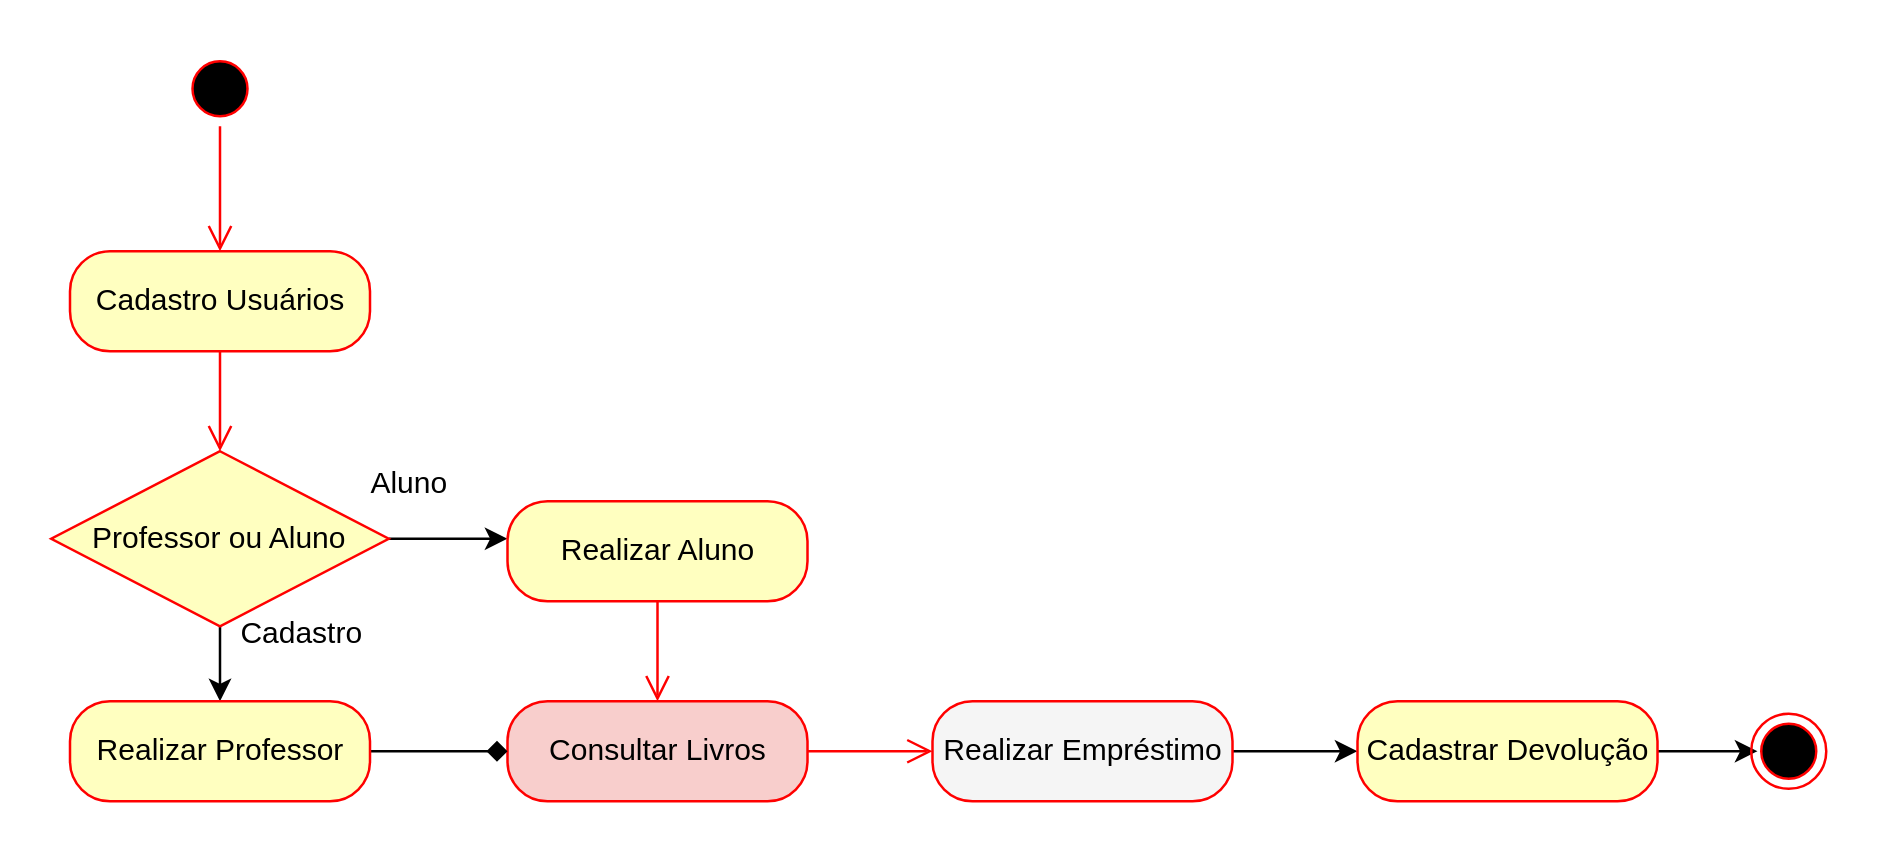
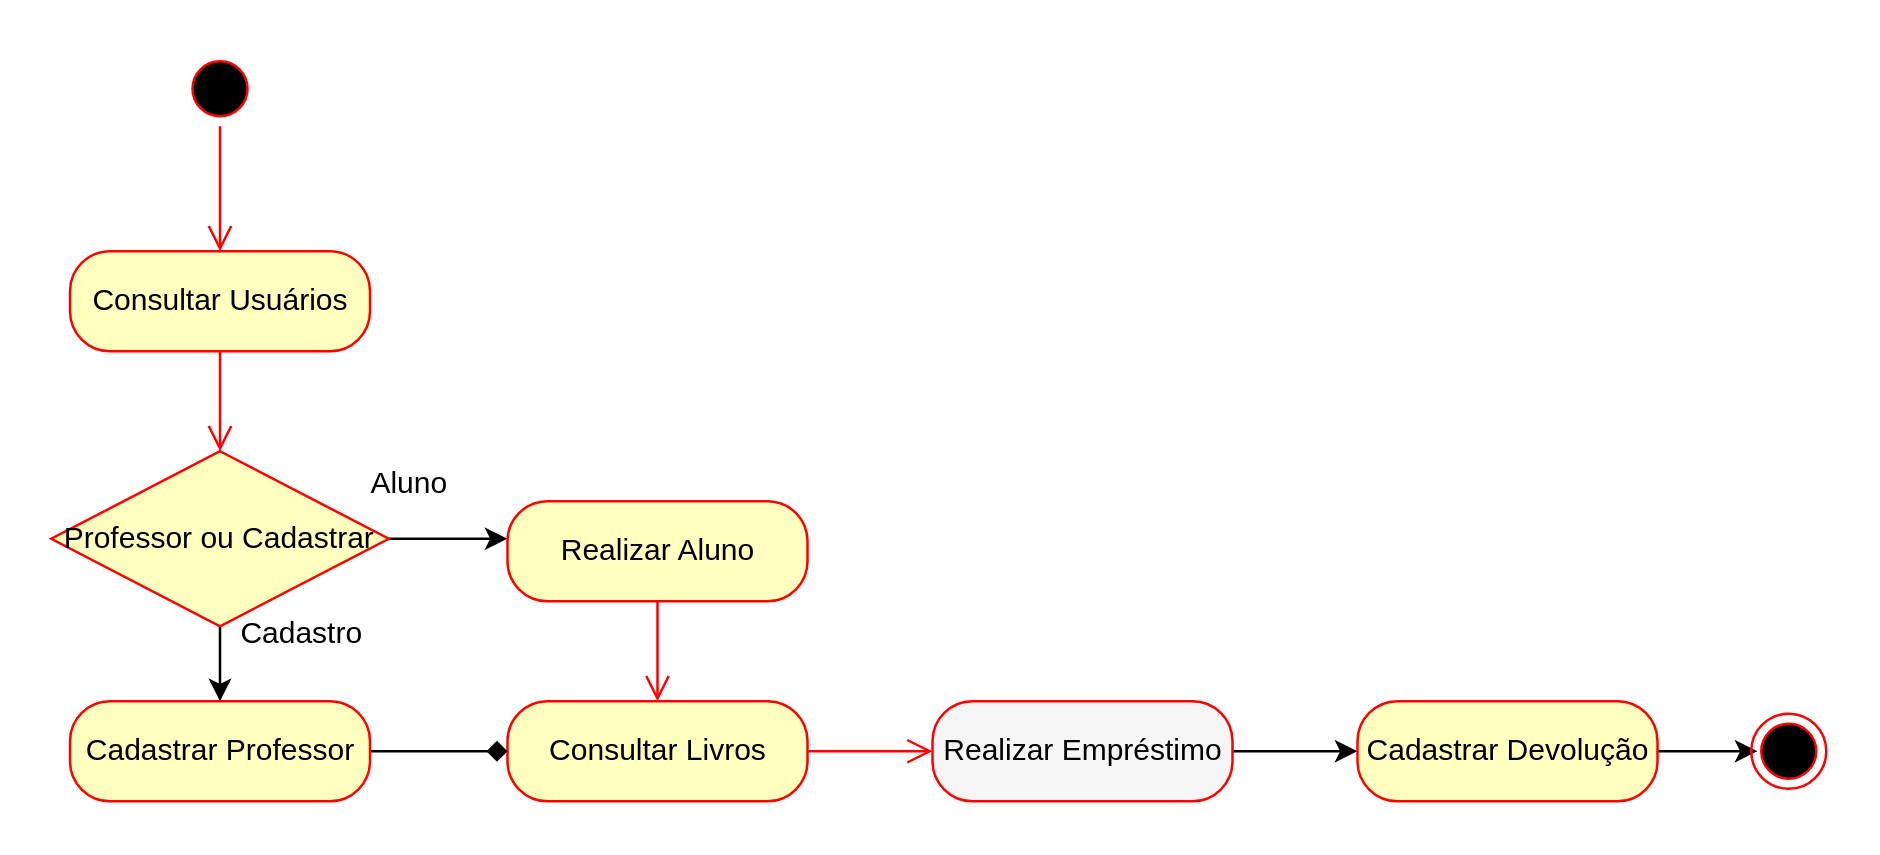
  <mxCell id="0" />
  <mxCell id="1" parent="0" />
  <mxCell id="2" value="" style="ellipse;html=1;shape=startState;fillColor=#000000;strokeColor=#ff0000;" parent="1" vertex="1"><mxGeometry x="72.5" width="30" height="30" as="geometry" y="20" /></mxCell>
  <mxCell id="3" value="" style="edgeStyle=orthogonalEdgeStyle;html=1;verticalAlign=bottom;endArrow=open;endSize=8;strokeColor=#ff0000;rounded=0;" parent="1" source="2" edge="1"><mxGeometry relative="1" as="geometry"><mxPoint x="87.5" y="100" as="targetPoint" /></mxGeometry></mxCell>
  <mxCell id="4" style="edgeStyle=orthogonalEdgeStyle;rounded=0;orthogonalLoop=1;jettySize=auto;html=1;" edge="1" parent="1" source="6"><mxGeometry relative="1" as="geometry"><mxPoint x="202.5" y="215" as="targetPoint" /></mxGeometry></mxCell>
  <mxCell id="5" style="edgeStyle=orthogonalEdgeStyle;rounded=0;orthogonalLoop=1;jettySize=auto;html=1;" edge="1" parent="1" source="6"><mxGeometry relative="1" as="geometry"><mxPoint x="87.5" y="280" as="targetPoint" /></mxGeometry></mxCell>
- <mxCell id="6" value="Professor ou Aluno" style="rhombus;whiteSpace=wrap;html=1;fontColor=#000000;fillColor=#ffffc0;strokeColor=#ff0000;" vertex="1" parent="1"><mxGeometry y="180" width="135" height="70" as="geometry" x="20" /></mxCell>
- <mxCell id="7" value="Cadastro Usuários" style="rounded=1;whiteSpace=wrap;html=1;arcSize=40;fontColor=#000000;fillColor=#ffffc0;strokeColor=#ff0000;" vertex="1" parent="1"><mxGeometry x="27.5" y="100" width="120" height="40" as="geometry" /></mxCell>
+ <mxCell id="6" value="Professor ou Cadastrar" style="rhombus;whiteSpace=wrap;html=1;fontColor=#000000;fillColor=#ffffc0;strokeColor=#ff0000;" vertex="1" parent="1"><mxGeometry y="180" width="135" height="70" as="geometry" x="20" /></mxCell>
+ <mxCell id="7" value="Consultar Usuários" style="rounded=1;whiteSpace=wrap;html=1;arcSize=40;fontColor=#000000;fillColor=#ffffc0;strokeColor=#ff0000;" vertex="1" parent="1"><mxGeometry x="27.5" y="100" width="120" height="40" as="geometry" /></mxCell>
  <mxCell id="8" value="" style="edgeStyle=orthogonalEdgeStyle;html=1;verticalAlign=bottom;endArrow=open;endSize=8;strokeColor=#ff0000;rounded=0;" edge="1" source="7" parent="1"><mxGeometry relative="1" as="geometry"><mxPoint x="87.5" y="180" as="targetPoint" /></mxGeometry></mxCell>
  <mxCell id="9" value="Aluno" style="text;html=1;align=center;verticalAlign=middle;resizable=0;points=[];autosize=1;strokeColor=none;fillColor=none;" vertex="1" parent="1"><mxGeometry x="137.5" y="178" width="50" height="30" as="geometry" /></mxCell>
  <mxCell id="10" value="Cadastro" style="text;html=1;align=center;verticalAlign=middle;resizable=0;points=[];autosize=1;strokeColor=none;fillColor=none;" vertex="1" parent="1"><mxGeometry x="85" y="238" width="70" height="30" as="geometry" /></mxCell>
  <mxCell id="11" value="Realizar Aluno" style="rounded=1;whiteSpace=wrap;html=1;arcSize=40;fontColor=#000000;fillColor=#ffffc0;strokeColor=#ff0000;" vertex="1" parent="1"><mxGeometry x="202.5" y="200" width="120" height="40" as="geometry" /></mxCell>
  <mxCell id="12" value="" style="edgeStyle=orthogonalEdgeStyle;html=1;verticalAlign=bottom;endArrow=open;endSize=8;strokeColor=#ff0000;rounded=0;" edge="1" source="11" parent="1"><mxGeometry relative="1" as="geometry"><mxPoint x="262.5" y="280" as="targetPoint" /></mxGeometry></mxCell>
- <mxCell id="13" value="Consultar Livros" style="rounded=1;whiteSpace=wrap;html=1;arcSize=40;fontColor=#000000;fillColor=#f8cecc;strokeColor=#ff0000;" vertex="1" parent="1"><mxGeometry x="202.5" y="280" width="120" height="40" as="geometry" /></mxCell>
+ <mxCell id="13" value="Consultar Livros" style="rounded=1;whiteSpace=wrap;html=1;arcSize=40;fontColor=#000000;fillColor=#ffffc0;strokeColor=#ff0000;" vertex="1" parent="1"><mxGeometry x="202.5" y="280" width="120" height="40" as="geometry" /></mxCell>
  <mxCell id="14" value="" style="edgeStyle=orthogonalEdgeStyle;html=1;verticalAlign=bottom;endArrow=open;endSize=8;strokeColor=#ff0000;rounded=0;" edge="1" source="13" parent="1"><mxGeometry relative="1" as="geometry"><mxPoint x="372.5" y="300" as="targetPoint" /></mxGeometry></mxCell>
  <mxCell id="15" style="edgeStyle=orthogonalEdgeStyle;rounded=0;orthogonalLoop=1;jettySize=auto;html=1;entryX=0;entryY=0.5;entryDx=0;entryDy=0;endArrow=diamond;" edge="1" parent="1" source="16" target="13"><mxGeometry relative="1" as="geometry" /></mxCell>
- <mxCell id="16" value="Realizar Professor" style="rounded=1;whiteSpace=wrap;html=1;arcSize=40;fontColor=#000000;fillColor=#ffffc0;strokeColor=#ff0000;" vertex="1" parent="1"><mxGeometry x="27.5" y="280" width="120" height="40" as="geometry" /></mxCell>
+ <mxCell id="16" value="Cadastrar Professor" style="rounded=1;whiteSpace=wrap;html=1;arcSize=40;fontColor=#000000;fillColor=#ffffc0;strokeColor=#ff0000;" vertex="1" parent="1"><mxGeometry x="27.5" y="280" width="120" height="40" as="geometry" /></mxCell>
  <mxCell id="17" style="edgeStyle=orthogonalEdgeStyle;rounded=0;orthogonalLoop=1;jettySize=auto;html=1;" edge="1" parent="1" source="18"><mxGeometry relative="1" as="geometry"><mxPoint x="542.5" y="300" as="targetPoint" /></mxGeometry></mxCell>
  <mxCell id="18" value="Realizar Empréstimo" style="rounded=1;whiteSpace=wrap;html=1;arcSize=40;fontColor=#000000;fillColor=#f5f5f5;strokeColor=#ff0000;" vertex="1" parent="1"><mxGeometry x="372.5" y="280" width="120" height="40" as="geometry" /></mxCell>
  <mxCell id="19" style="edgeStyle=orthogonalEdgeStyle;rounded=0;orthogonalLoop=1;jettySize=auto;html=1;" edge="1" parent="1" source="20"><mxGeometry relative="1" as="geometry"><mxPoint x="702.5" y="300" as="targetPoint" /></mxGeometry></mxCell>
  <mxCell id="20" value="Cadastrar Devolução" style="rounded=1;whiteSpace=wrap;html=1;arcSize=40;fontColor=#000000;fillColor=#ffffc0;strokeColor=#ff0000;" vertex="1" parent="1"><mxGeometry x="542.5" y="280" width="120" height="40" as="geometry" /></mxCell>
  <mxCell id="21" value="" style="ellipse;html=1;shape=endState;fillColor=#000000;strokeColor=#ff0000;" vertex="1" parent="1"><mxGeometry x="700" y="285" width="30" height="30" as="geometry" /></mxCell>
